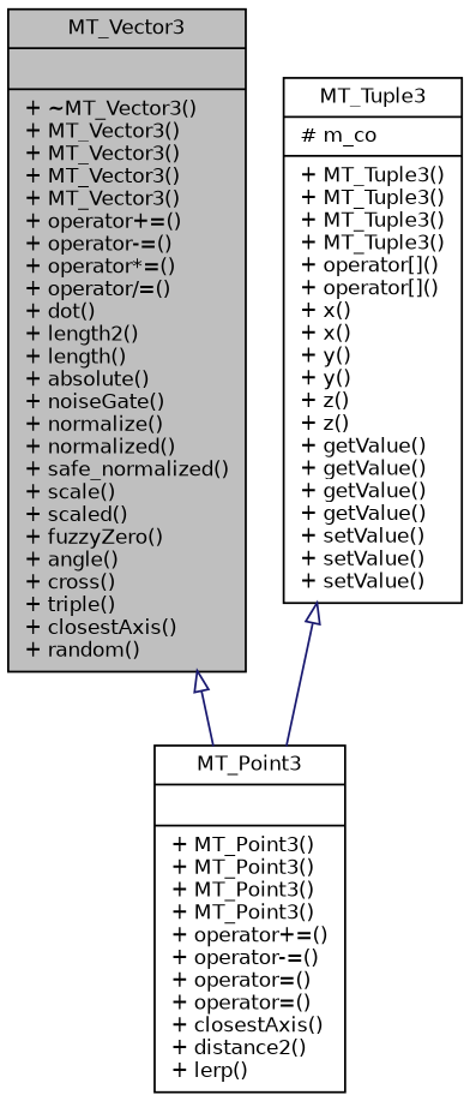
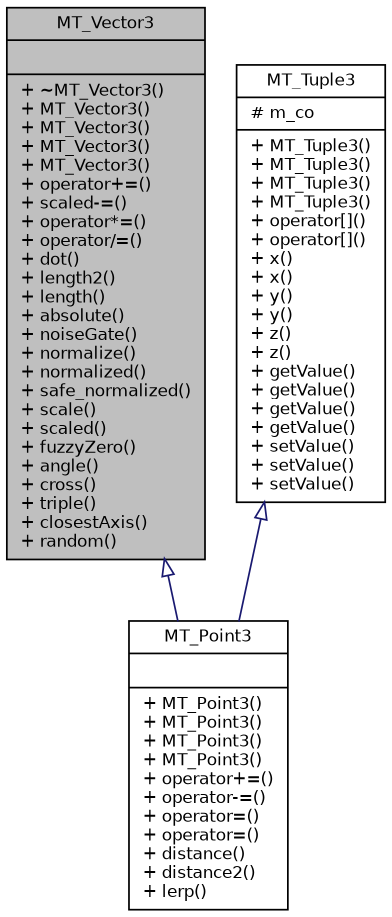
  digraph {
    node [color=black fillcolor=white fontname=Helvetica fontsize=10 shape=record style=filled]
    edge [arrowtail=empty color=midnightblue dir=back fontname=Helvetica fontsize=10 labelfontname=Helvetica labelfontsize=10 style=solid]
-   n1 [fillcolor=grey75 fontcolor=black height=0.2 label="{MT_Vector3\n||+ ~MT_Vector3()\l+ MT_Vector3()\l+ MT_Vector3()\l+ MT_Vector3()\l+ MT_Vector3()\l+ operator+=()\l+ operator-=()\l+ operator*=()\l+ operator/=()\l+ dot()\l+ length2()\l+ length()\l+ absolute()\l+ noiseGate()\l+ normalize()\l+ normalized()\l+ safe_normalized()\l+ scale()\l+ scaled()\l+ fuzzyZero()\l+ angle()\l+ cross()\l+ triple()\l+ closestAxis()\l+ random()\l}" width=0.4]
-   n2 [height=0.2 label="{MT_Point3\n||+ MT_Point3()\l+ MT_Point3()\l+ MT_Point3()\l+ MT_Point3()\l+ operator+=()\l+ operator-=()\l+ operator=()\l+ operator=()\l+ closestAxis()\l+ distance2()\l+ lerp()\l}" width=0.4]
+   n1 [fillcolor=grey75 fontcolor=black height=0.2 label="{MT_Vector3\n||+ ~MT_Vector3()\l+ MT_Vector3()\l+ MT_Vector3()\l+ MT_Vector3()\l+ MT_Vector3()\l+ operator+=()\l+ scaled-=()\l+ operator*=()\l+ operator/=()\l+ dot()\l+ length2()\l+ length()\l+ absolute()\l+ noiseGate()\l+ normalize()\l+ normalized()\l+ safe_normalized()\l+ scale()\l+ scaled()\l+ fuzzyZero()\l+ angle()\l+ cross()\l+ triple()\l+ closestAxis()\l+ random()\l}" width=0.4]
+   n2 [height=0.2 label="{MT_Point3\n||+ MT_Point3()\l+ MT_Point3()\l+ MT_Point3()\l+ MT_Point3()\l+ operator+=()\l+ operator-=()\l+ operator=()\l+ operator=()\l+ distance()\l+ distance2()\l+ lerp()\l}" width=0.4]
    n3 [height=0.2 label="{MT_Tuple3\n|# m_co\l|+ MT_Tuple3()\l+ MT_Tuple3()\l+ MT_Tuple3()\l+ MT_Tuple3()\l+ operator[]()\l+ operator[]()\l+ x()\l+ x()\l+ y()\l+ y()\l+ z()\l+ z()\l+ getValue()\l+ getValue()\l+ getValue()\l+ getValue()\l+ setValue()\l+ setValue()\l+ setValue()\l}" width=0.4]
    n1 -> n2
    n3 -> n2
  }
